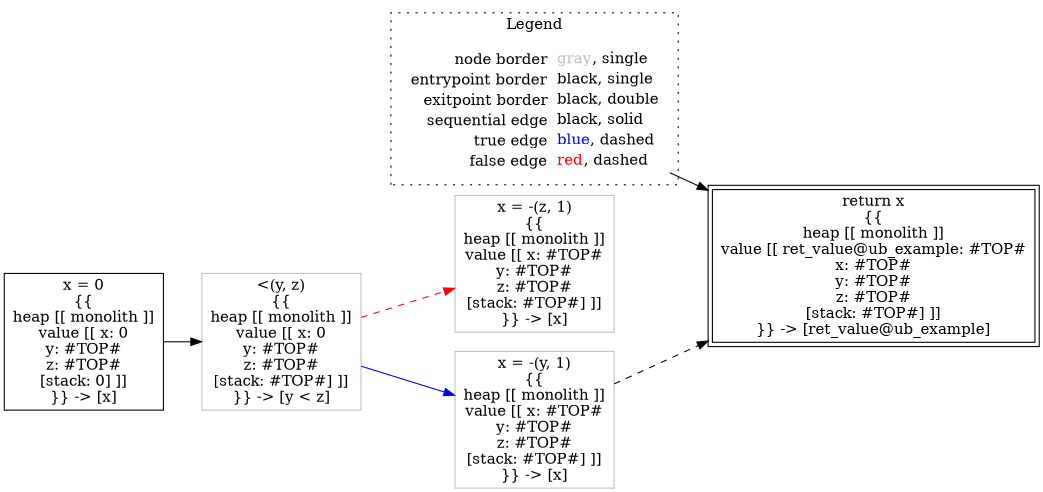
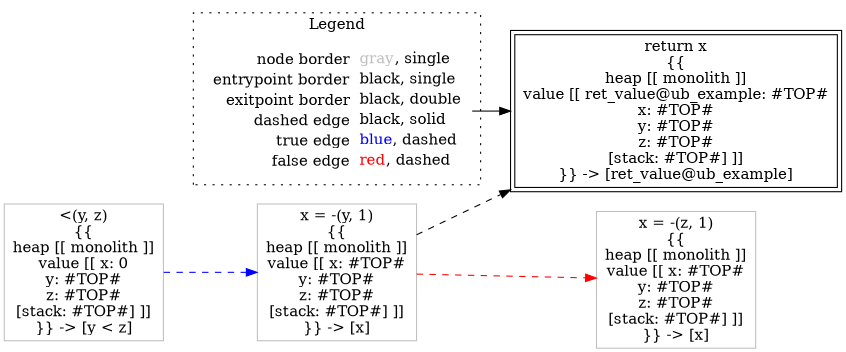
  digraph {
    rankdir=LR
    node [shape=rect color=gray]
    edge [color=black style=dashed]
-   n1 [label=<<table border="0" cellpadding="2" cellspacing="0" cellborder="0"><tr><td align="right">node border&nbsp;</td><td align="left"><font color="gray">gray</font>, single</td></tr><tr><td align="right">entrypoint border&nbsp;</td><td align="left"><font color="black">black</font>, single</td></tr><tr><td align="right">exitpoint border&nbsp;</td><td align="left"><font color="black">black</font>, double</td></tr><tr><td align="right">sequential edge&nbsp;</td><td align="left"><font color="black">black</font>, solid</td></tr><tr><td align="right">true edge&nbsp;</td><td align="left"><font color="blue">blue</font>, dashed</td></tr><tr><td align="right">false edge&nbsp;</td><td align="left"><font color="red">red</font>, dashed</td></tr></table>> shape=plaintext color=""]
+   n1 [label=<<table border="0" cellpadding="2" cellspacing="0" cellborder="0"><tr><td align="right">node border&nbsp;</td><td align="left"><font color="gray">gray</font>, single</td></tr><tr><td align="right">entrypoint border&nbsp;</td><td align="left"><font color="black">black</font>, single</td></tr><tr><td align="right">exitpoint border&nbsp;</td><td align="left"><font color="black">black</font>, double</td></tr><tr><td align="right">dashed edge&nbsp;</td><td align="left"><font color="black">black</font>, solid</td></tr><tr><td align="right">true edge&nbsp;</td><td align="left"><font color="blue">blue</font>, dashed</td></tr><tr><td align="right">false edge&nbsp;</td><td align="left"><font color="red">red</font>, dashed</td></tr></table>> shape=plaintext color=""]
    n2 [color=black label=<return x<BR/>{{<BR/>heap [[ monolith ]]<BR/>value [[ ret_value@ub_example: #TOP#<BR/>x: #TOP#<BR/>y: #TOP#<BR/>z: #TOP#<BR/>[stack: #TOP#] ]]<BR/>}} -&gt; [ret_value@ub_example]> peripheries=2]
-   n3 [color=black label=<x = 0<BR/>{{<BR/>heap [[ monolith ]]<BR/>value [[ x: 0<BR/>y: #TOP#<BR/>z: #TOP#<BR/>[stack: 0] ]]<BR/>}} -&gt; [x]>]
    n4 [label=<&lt;(y, z)<BR/>{{<BR/>heap [[ monolith ]]<BR/>value [[ x: 0<BR/>y: #TOP#<BR/>z: #TOP#<BR/>[stack: #TOP#] ]]<BR/>}} -&gt; [y &lt; z]>]
    n5 [label=<x = -(z, 1)<BR/>{{<BR/>heap [[ monolith ]]<BR/>value [[ x: #TOP#<BR/>y: #TOP#<BR/>z: #TOP#<BR/>[stack: #TOP#] ]]<BR/>}} -&gt; [x]>]
    n6 [label=<x = -(y, 1)<BR/>{{<BR/>heap [[ monolith ]]<BR/>value [[ x: #TOP#<BR/>y: #TOP#<BR/>z: #TOP#<BR/>[stack: #TOP#] ]]<BR/>}} -&gt; [x]>]
    subgraph cluster_1 {
      label=Legend
      style=dotted
      n1
    }
    n1 -> n2 [style=""]
-   n3 -> n4 [style=""]
-   n4 -> n5 [color=red]
-   n4 -> n6 [color=blue style=solid]
+   n6 -> n5 [color=red]
+   n4 -> n6 [color=blue]
    n6 -> n2
  }
